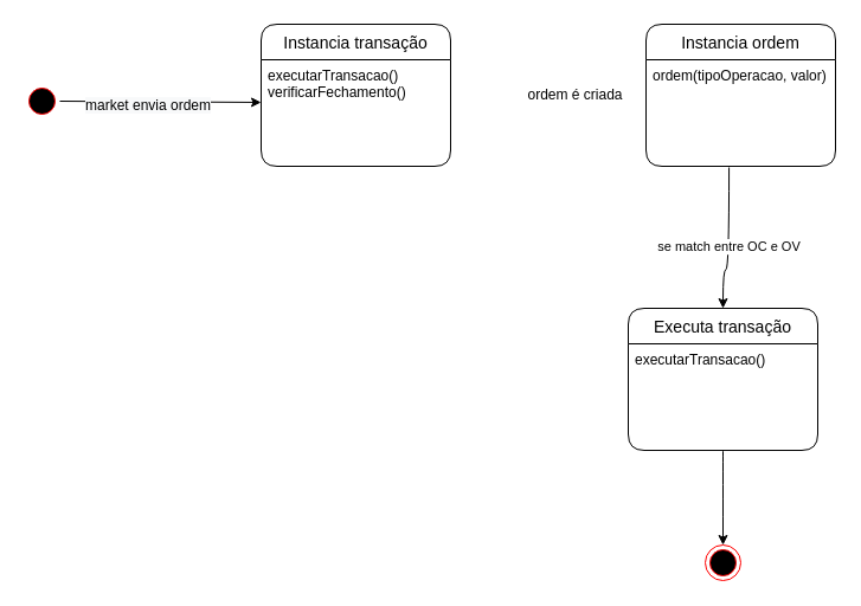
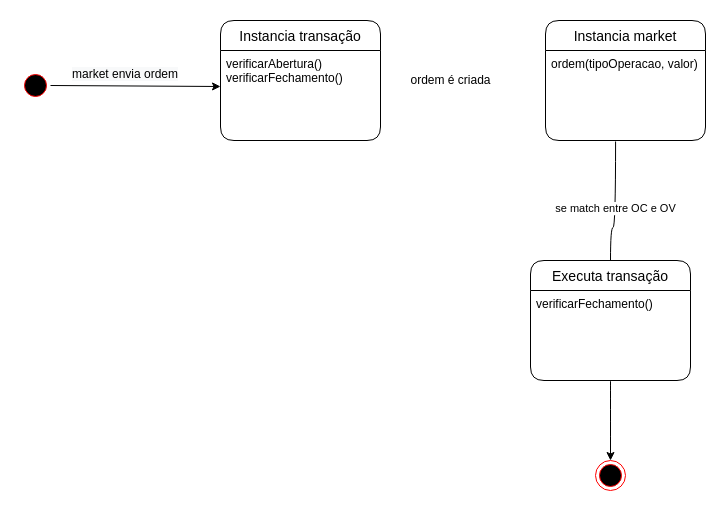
  <mxCell id="0" />
  <mxCell id="1" parent="0" />
  <mxCell id="2" value="" style="ellipse;html=1;shape=endState;fillColor=#000000;strokeColor=#ff0000;" parent="1" vertex="1"><mxGeometry x="595" y="460" width="30" height="30" as="geometry" /></mxCell>
  <mxCell id="3" value="" style="ellipse;html=1;shape=startState;fillColor=#000000;strokeColor=#ff0000;" parent="1" vertex="1"><mxGeometry x="20" y="70" width="30" height="30" as="geometry" /></mxCell>
  <mxCell id="4" value="Instancia transação" style="swimlane;childLayout=stackLayout;horizontal=1;startSize=30;horizontalStack=0;rounded=1;fontSize=14;fontStyle=0;strokeWidth=1;resizeParent=0;resizeLast=1;shadow=0;dashed=0;align=center;fillColor=default;" parent="1" vertex="1"><mxGeometry x="220" y="20" width="160" height="120" as="geometry"><mxRectangle x="220" y="320" width="70" height="30" as="alternateBounds" /></mxGeometry></mxCell>
- <mxCell id="5" value="executarTransacao()&#10;verificarFechamento()" style="align=left;strokeColor=none;fillColor=none;spacingLeft=4;fontSize=12;verticalAlign=top;resizable=0;rotatable=0;part=1;" parent="4" vertex="1"><mxGeometry y="30" width="160" height="90" as="geometry" /></mxCell>
+ <mxCell id="5" value="verificarAbertura()&#10;verificarFechamento()" style="align=left;strokeColor=none;fillColor=none;spacingLeft=4;fontSize=12;verticalAlign=top;resizable=0;rotatable=0;part=1;" parent="4" vertex="1"><mxGeometry y="30" width="160" height="90" as="geometry" /></mxCell>
  <mxCell id="6" value="Executa transação" style="swimlane;childLayout=stackLayout;horizontal=1;startSize=30;horizontalStack=0;rounded=1;fontSize=14;fontStyle=0;strokeWidth=1;resizeParent=0;resizeLast=1;shadow=0;dashed=0;align=center;fillColor=default;" parent="1" vertex="1"><mxGeometry x="530" y="260" width="160" height="120" as="geometry"><mxRectangle x="220" y="320" width="70" height="30" as="alternateBounds" /></mxGeometry></mxCell>
- <mxCell id="7" value="executarTransacao()" style="align=left;strokeColor=none;fillColor=none;spacingLeft=4;fontSize=12;verticalAlign=top;resizable=0;rotatable=0;part=1;" parent="6" vertex="1"><mxGeometry y="30" width="160" height="90" as="geometry" /></mxCell>
- <mxCell id="8" style="edgeStyle=orthogonalEdgeStyle;curved=1;orthogonalLoop=1;jettySize=auto;html=1;entryX=0.5;entryY=0;entryDx=0;entryDy=0;exitX=0.438;exitY=1.011;exitDx=0;exitDy=0;exitPerimeter=0;" parent="1" source="11" target="6" edge="1"><mxGeometry relative="1" as="geometry"><mxPoint x="615" y="193" as="sourcePoint" /><Array as="points"><mxPoint x="615" y="227" /><mxPoint x="610" y="227" /></Array></mxGeometry></mxCell>
+ <mxCell id="7" value="verificarFechamento()" style="align=left;strokeColor=none;fillColor=none;spacingLeft=4;fontSize=12;verticalAlign=top;resizable=0;rotatable=0;part=1;" parent="6" vertex="1"><mxGeometry y="30" width="160" height="90" as="geometry" /></mxCell>
+ <mxCell id="8" style="edgeStyle=orthogonalEdgeStyle;curved=1;orthogonalLoop=1;jettySize=auto;html=1;entryX=0.5;entryY=0;entryDx=0;entryDy=0;exitX=0.438;exitY=1.011;exitDx=0;exitDy=0;exitPerimeter=0;endArrow=none;" parent="1" source="11" target="6" edge="1"><mxGeometry relative="1" as="geometry"><mxPoint x="615" y="193" as="sourcePoint" /><Array as="points"><mxPoint x="615" y="227" /><mxPoint x="610" y="227" /></Array></mxGeometry></mxCell>
  <mxCell id="9" value="se match entre OC e OV" style="edgeLabel;html=1;align=center;verticalAlign=middle;resizable=0;points=[];" parent="8" vertex="1" connectable="0"><mxGeometry x="0.085" y="-1" relative="1" as="geometry"><mxPoint as="offset" /></mxGeometry></mxCell>
- <mxCell id="10" value="Instancia ordem" style="swimlane;childLayout=stackLayout;horizontal=1;startSize=30;horizontalStack=0;rounded=1;fontSize=14;fontStyle=0;strokeWidth=1;resizeParent=0;resizeLast=1;shadow=0;dashed=0;align=center;fillColor=default;" parent="1" vertex="1"><mxGeometry x="545" y="20" width="160" height="120" as="geometry"><mxRectangle x="220" y="320" width="70" height="30" as="alternateBounds" /></mxGeometry></mxCell>
+ <mxCell id="10" value="Instancia market" style="swimlane;childLayout=stackLayout;horizontal=1;startSize=30;horizontalStack=0;rounded=1;fontSize=14;fontStyle=0;strokeWidth=1;resizeParent=0;resizeLast=1;shadow=0;dashed=0;align=center;fillColor=default;" parent="1" vertex="1"><mxGeometry x="545" y="20" width="160" height="120" as="geometry"><mxRectangle x="220" y="320" width="70" height="30" as="alternateBounds" /></mxGeometry></mxCell>
  <mxCell id="11" value="ordem(tipoOperacao, valor)" style="align=left;strokeColor=none;fillColor=none;spacingLeft=4;fontSize=12;verticalAlign=top;resizable=0;rotatable=0;part=1;" parent="10" vertex="1"><mxGeometry y="30" width="160" height="90" as="geometry" /></mxCell>
- <mxCell id="12" value="ordem é criada" style="text;html=1;align=center;verticalAlign=middle;resizable=0;points=[];autosize=1;strokeColor=none;fillColor=none;" parent="1" vertex="1"><mxGeometry x="435" y="70" width="100" height="20" as="geometry" /></mxCell>
+ <mxCell id="12" value="ordem é criada" style="text;html=1;align=center;verticalAlign=middle;resizable=0;points=[];autosize=1;strokeColor=none;fillColor=none;" parent="1" vertex="1"><mxGeometry x="400" y="70" width="100" height="20" as="geometry" /></mxCell>
  <mxCell id="13" style="edgeStyle=orthogonalEdgeStyle;curved=1;orthogonalLoop=1;jettySize=auto;html=1;exitX=0.5;exitY=1;exitDx=0;exitDy=0;" parent="1" source="7" target="2" edge="1"><mxGeometry relative="1" as="geometry"><mxPoint x="625" y="620" as="sourcePoint" /></mxGeometry></mxCell>
  <mxCell id="14" value="" style="endArrow=classic;html=1;rounded=0;exitX=1;exitY=0.5;exitDx=0;exitDy=0;entryX=0;entryY=0.4;entryDx=0;entryDy=0;entryPerimeter=0;" edge="1" parent="1" source="3" target="5"><mxGeometry width="50" height="50" relative="1" as="geometry"><mxPoint x="370" y="260" as="sourcePoint" /><mxPoint x="420" y="210" as="targetPoint" /></mxGeometry></mxCell>
- <mxCell id="15" value="&lt;span style=&quot;color: rgb(0, 0, 0); font-family: Helvetica; font-size: 12px; font-style: normal; font-variant-ligatures: normal; font-variant-caps: normal; font-weight: 400; letter-spacing: normal; orphans: 2; text-align: center; text-indent: 0px; text-transform: none; widows: 2; word-spacing: 0px; -webkit-text-stroke-width: 0px; background-color: rgb(248, 249, 250); text-decoration-thickness: initial; text-decoration-style: initial; text-decoration-color: initial; float: none; display: inline !important;&quot;&gt;market envia ordem&lt;/span&gt;" style="text;whiteSpace=wrap;html=1;" vertex="1" parent="1"><mxGeometry x="70" y="75" width="130" height="30" as="geometry" /></mxCell>
+ <mxCell id="15" value="&lt;span style=&quot;color: rgb(0, 0, 0); font-family: Helvetica; font-size: 12px; font-style: normal; font-variant-ligatures: normal; font-variant-caps: normal; font-weight: 400; letter-spacing: normal; orphans: 2; text-align: center; text-indent: 0px; text-transform: none; widows: 2; word-spacing: 0px; -webkit-text-stroke-width: 0px; background-color: rgb(248, 249, 250); text-decoration-thickness: initial; text-decoration-style: initial; text-decoration-color: initial; float: none; display: inline !important;&quot;&gt;market envia ordem&lt;/span&gt;" style="text;whiteSpace=wrap;html=1;" vertex="1" parent="1"><mxGeometry x="70" y="60" width="130" height="30" as="geometry" /></mxCell>
